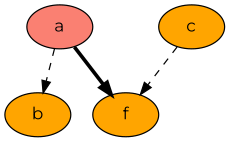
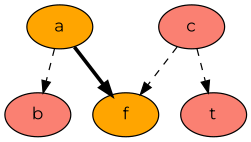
  digraph {
    fontname=Montserrat
    node [fillcolor=orange fontname=Montserrat style=filled]
    edge [fontname=Montserrat style=dashed]
-   a [fillcolor=salmon]
-   b
+   a
+   b [fillcolor=salmon]
    f
-   c
+   c [fillcolor=salmon]
+   t [fillcolor=salmon]
    a -> b
    a -> f [penwidth=3 style=bold]
    c -> f
+   c -> t
  }
